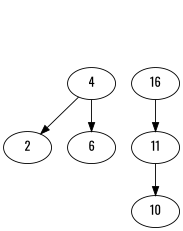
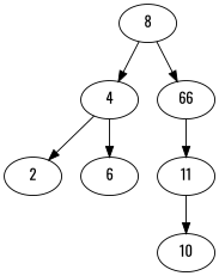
  digraph {
    fontname=Oswald
    node [fontname=Oswald]
    edge [fontname=Oswald]
+   8
    4
-   16
+   16 [label=66]
    2
    6
    n6 [label=11]
    10
+   8 -> 4
+   8 -> 16
    4 -> 2
    4 -> 6
    16 -> n6
    n6 -> 10
  }
